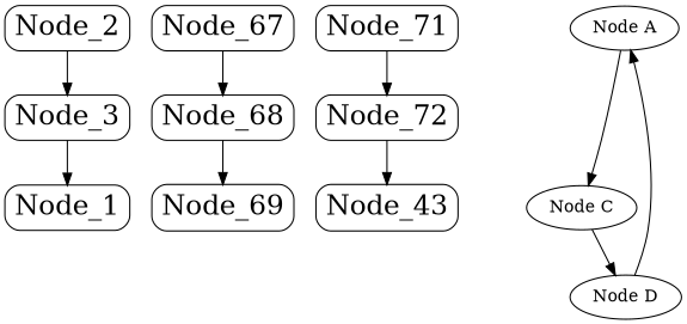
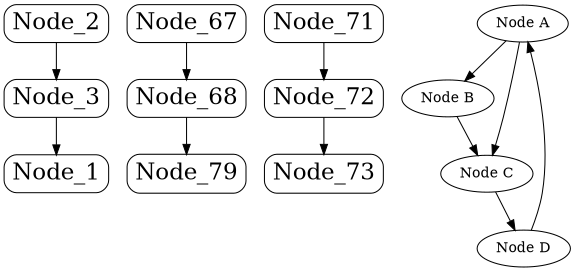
  digraph {
    node [fontsize=22 shape=Mrecord]
    n1 [label=Node_1]
    n2 [label=Node_2]
    n3 [label=Node_3]
    n4 [label=Node_67]
    n5 [label=Node_68]
-   n6 [label=Node_69]
+   n6 [label=Node_79]
    n7 [label=Node_71]
    n8 [label=Node_72]
-   n9 [label=Node_43]
+   n9 [label=Node_73]
    n10 [label="Node A" fontsize="" shape=""]
+   n11 [label="Node B" fontsize="" shape=""]
    n12 [label="Node C" fontsize="" shape=""]
    n13 [label="Node D" fontsize="" shape=""]
    subgraph sub_1 {
      label=sub_graph_1
      n1
      n2
      n3
    }
    subgraph sub_2 {
      label=sub_graph_2
      n4
      n5
      n6
      n7
      n8
      n9
    }
    n2 -> n3
    n3 -> n1
    n4 -> n5
    n5 -> n6
    n7 -> n8
    n8 -> n9
+   n10 -> n11
    n10 -> n12
+   n11 -> n12
    n12 -> n13
    n13 -> n10
  }
